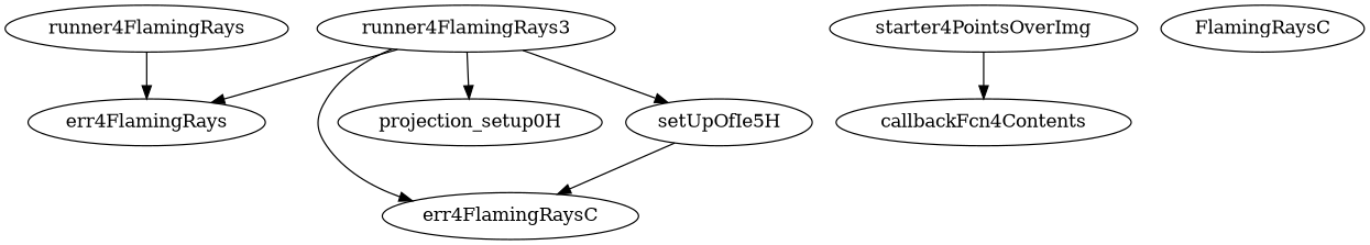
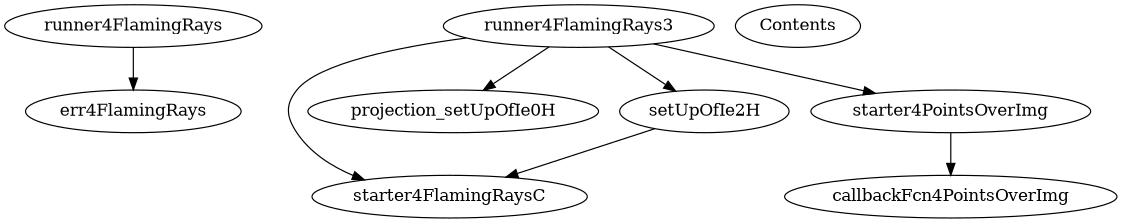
  digraph {
    runner4FlamingRays
    err4FlamingRays
    n3 [label=runner4FlamingRays3]
-   err4FlamingRaysC
-   projection_setup0H
-   setUpOfIe2H [label=setUpOfIe5H]
+   err4FlamingRaysC [label=starter4FlamingRaysC]
+   projection_setup0H [label=projection_setUpOfIe0H]
+   setUpOfIe2H
    starter4PointsOverImg
-   callbackFcn4PointsOverImg [label=callbackFcn4Contents]
-   Contents [label=FlamingRaysC]
+   callbackFcn4PointsOverImg
+   Contents
    runner4FlamingRays -> err4FlamingRays
-   n3 -> err4FlamingRays
+   n3 -> starter4PointsOverImg
    n3 -> err4FlamingRaysC
    n3 -> projection_setup0H
    n3 -> setUpOfIe2H
    setUpOfIe2H -> err4FlamingRaysC
    starter4PointsOverImg -> callbackFcn4PointsOverImg
  }
